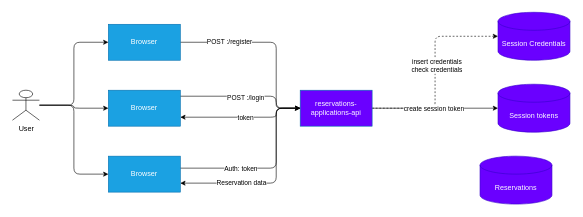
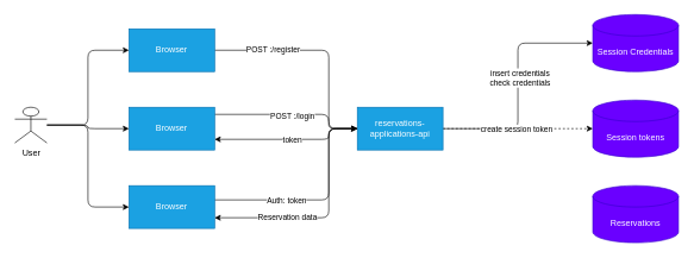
  <mxCell id="0" />
  <mxCell id="1" parent="0" />
  <mxCell id="2" style="edgeStyle=orthogonalEdgeStyle;html=1;entryX=1;entryY=0.75;entryDx=0;entryDy=0;" edge="1" parent="1" target="19"><mxGeometry relative="1" as="geometry"><mxPoint x="500" y="180" as="sourcePoint" /><Array as="points"><mxPoint x="460" y="180" /><mxPoint x="460" y="195" /></Array></mxGeometry></mxCell>
  <mxCell id="3" value="token" style="edgeLabel;html=1;align=center;verticalAlign=middle;resizable=0;points=[];" vertex="1" connectable="0" parent="2"><mxGeometry x="0.638" y="1" relative="1" as="geometry"><mxPoint x="69" as="offset" /></mxGeometry></mxCell>
  <mxCell id="4" style="edgeStyle=orthogonalEdgeStyle;html=1;entryX=1;entryY=0.75;entryDx=0;entryDy=0;" edge="1" parent="1" target="22"><mxGeometry relative="1" as="geometry"><mxPoint x="500" y="180" as="sourcePoint" /><Array as="points"><mxPoint x="460" y="180" /><mxPoint x="460" y="305" /></Array></mxGeometry></mxCell>
  <mxCell id="5" value="Reservation data" style="edgeLabel;html=1;align=center;verticalAlign=middle;resizable=0;points=[];" vertex="1" connectable="0" parent="4"><mxGeometry x="0.738" y="-1" relative="1" as="geometry"><mxPoint x="58" as="offset" /></mxGeometry></mxCell>
- <mxCell id="6" style="edgeStyle=orthogonalEdgeStyle;html=1;entryX=0;entryY=0.5;entryDx=0;entryDy=0;entryPerimeter=0;dashed=1;" edge="1" parent="1" source="10" target="23"><mxGeometry relative="1" as="geometry" /></mxCell>
+ <mxCell id="6" style="edgeStyle=orthogonalEdgeStyle;html=1;entryX=0;entryY=0.5;entryDx=0;entryDy=0;entryPerimeter=0;" edge="1" parent="1" source="10" target="23"><mxGeometry relative="1" as="geometry" /></mxCell>
  <mxCell id="7" value="insert credentials&lt;br&gt;check credentials" style="edgeLabel;html=1;align=center;verticalAlign=middle;resizable=0;points=[];" vertex="1" connectable="0" parent="6"><mxGeometry x="0.071" y="-2" relative="1" as="geometry"><mxPoint as="offset" /></mxGeometry></mxCell>
- <mxCell id="8" style="edgeStyle=orthogonalEdgeStyle;html=1;" edge="1" parent="1" source="10" target="24"><mxGeometry relative="1" as="geometry" /></mxCell>
+ <mxCell id="8" style="edgeStyle=orthogonalEdgeStyle;html=1;dashed=1;" edge="1" parent="1" source="10" target="24"><mxGeometry relative="1" as="geometry" /></mxCell>
  <mxCell id="9" value="create session token" style="edgeLabel;html=1;align=center;verticalAlign=middle;resizable=0;points=[];" vertex="1" connectable="0" parent="8"><mxGeometry x="-0.029" relative="1" as="geometry"><mxPoint as="offset" /></mxGeometry></mxCell>
- <mxCell id="10" value="reservations-applications-api" style="whiteSpace=wrap;html=1;fillColor=#6a00ff;fontColor=#ffffff;strokeColor=#006EAF;" vertex="1" parent="1"><mxGeometry x="500" y="150" width="120" height="60" as="geometry" /></mxCell>
+ <mxCell id="10" value="reservations-applications-api" style="whiteSpace=wrap;html=1;fillColor=#1ba1e2;fontColor=#ffffff;strokeColor=#006EAF;" vertex="1" parent="1"><mxGeometry x="500" y="150" width="120" height="60" as="geometry" /></mxCell>
  <mxCell id="11" style="edgeStyle=orthogonalEdgeStyle;html=1;entryX=0;entryY=0.5;entryDx=0;entryDy=0;" edge="1" parent="1" source="14" target="16"><mxGeometry relative="1" as="geometry" /></mxCell>
  <mxCell id="12" style="edgeStyle=orthogonalEdgeStyle;html=1;entryX=0;entryY=0.5;entryDx=0;entryDy=0;" edge="1" parent="1" source="14" target="19"><mxGeometry relative="1" as="geometry" /></mxCell>
  <mxCell id="13" style="edgeStyle=orthogonalEdgeStyle;html=1;entryX=0;entryY=0.5;entryDx=0;entryDy=0;" edge="1" parent="1" source="14" target="22"><mxGeometry relative="1" as="geometry" /></mxCell>
  <mxCell id="14" value="User" style="shape=umlActor;verticalLabelPosition=bottom;verticalAlign=top;html=1;outlineConnect=0;" vertex="1" parent="1"><mxGeometry x="20" y="150" width="45" height="50" as="geometry" /></mxCell>
  <mxCell id="15" value="POST :/register" style="edgeStyle=orthogonalEdgeStyle;html=1;entryX=0;entryY=0.5;entryDx=0;entryDy=0;" edge="1" parent="1" source="16"><mxGeometry x="-0.474" relative="1" as="geometry"><mxPoint x="500" y="180" as="targetPoint" /><Array as="points"><mxPoint x="460" y="70" /><mxPoint x="460" y="180" /></Array><mxPoint as="offset" /></mxGeometry></mxCell>
  <mxCell id="16" value="Browser" style="whiteSpace=wrap;html=1;fillColor=#1ba1e2;fontColor=#ffffff;strokeColor=#006EAF;" vertex="1" parent="1"><mxGeometry x="180" y="40" width="120" height="60" as="geometry" /></mxCell>
  <mxCell id="17" style="edgeStyle=orthogonalEdgeStyle;html=1;" edge="1" parent="1" source="19"><mxGeometry relative="1" as="geometry"><mxPoint x="500" y="180" as="targetPoint" /><Array as="points"><mxPoint x="460" y="160" /><mxPoint x="460" y="180" /></Array></mxGeometry></mxCell>
  <mxCell id="18" value="POST :/login" style="edgeLabel;html=1;align=center;verticalAlign=middle;resizable=0;points=[];" vertex="1" connectable="0" parent="17"><mxGeometry x="-0.643" y="-1" relative="1" as="geometry"><mxPoint x="69" as="offset" /></mxGeometry></mxCell>
  <mxCell id="19" value="Browser" style="whiteSpace=wrap;html=1;fillColor=#1ba1e2;fontColor=#ffffff;strokeColor=#006EAF;" vertex="1" parent="1"><mxGeometry x="180" y="150" width="120" height="60" as="geometry" /></mxCell>
  <mxCell id="20" style="edgeStyle=orthogonalEdgeStyle;html=1;entryX=0;entryY=0.5;entryDx=0;entryDy=0;" edge="1" parent="1" source="22"><mxGeometry relative="1" as="geometry"><mxPoint x="500" y="180" as="targetPoint" /><Array as="points"><mxPoint x="460" y="280" /><mxPoint x="460" y="180" /></Array></mxGeometry></mxCell>
  <mxCell id="21" value="Auth: token" style="edgeLabel;html=1;align=center;verticalAlign=middle;resizable=0;points=[];" vertex="1" connectable="0" parent="20"><mxGeometry x="-0.678" relative="1" as="geometry"><mxPoint x="52" as="offset" /></mxGeometry></mxCell>
  <mxCell id="22" value="Browser" style="whiteSpace=wrap;html=1;fillColor=#1ba1e2;fontColor=#ffffff;strokeColor=#006EAF;" vertex="1" parent="1"><mxGeometry x="180" y="260" width="120" height="60" as="geometry" /></mxCell>
  <mxCell id="23" value="Session Credentials" style="shape=cylinder3;whiteSpace=wrap;html=1;boundedLbl=1;backgroundOutline=1;size=15;fillColor=#6a00ff;fontColor=#ffffff;strokeColor=#3700CC;" vertex="1" parent="1"><mxGeometry x="830" y="20" width="120" height="80" as="geometry" /></mxCell>
  <mxCell id="24" value="Session tokens" style="shape=cylinder3;whiteSpace=wrap;html=1;boundedLbl=1;backgroundOutline=1;size=15;fillColor=#6a00ff;fontColor=#ffffff;strokeColor=#3700CC;" vertex="1" parent="1"><mxGeometry x="830" y="140" width="120" height="80" as="geometry" /></mxCell>
- <mxCell id="25" value="Reservations" style="shape=cylinder3;whiteSpace=wrap;html=1;boundedLbl=1;backgroundOutline=1;size=15;fillColor=#6a00ff;fontColor=#ffffff;strokeColor=#3700CC;" vertex="1" parent="1"><mxGeometry x="800" y="260" width="120" height="80" as="geometry" /></mxCell>
+ <mxCell id="25" value="Reservations" style="shape=cylinder3;whiteSpace=wrap;html=1;boundedLbl=1;backgroundOutline=1;size=15;fillColor=#6a00ff;fontColor=#ffffff;strokeColor=#3700CC;" vertex="1" parent="1"><mxGeometry x="830" y="260" width="120" height="80" as="geometry" /></mxCell>
